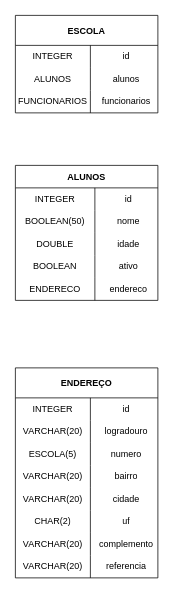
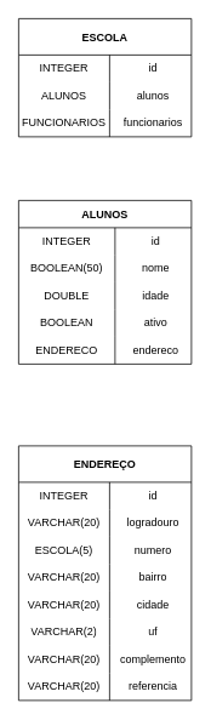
  <mxCell id="0" />
  <mxCell id="1" parent="0" />
  <mxCell id="2" value="ALUNOS" style="shape=table;startSize=30;container=1;collapsible=0;childLayout=tableLayout;fixedRows=1;rowLines=0;fontStyle=1;" vertex="1" parent="1"><mxGeometry x="20" y="220" width="190" height="180" as="geometry" /></mxCell>
  <mxCell id="3" value="" style="shape=tableRow;horizontal=0;startSize=0;swimlaneHead=0;swimlaneBody=0;top=0;left=0;bottom=0;right=0;collapsible=0;dropTarget=0;fillColor=none;points=[[0,0.5],[1,0.5]];portConstraint=eastwest;" vertex="1" parent="2"><mxGeometry y="30" width="190" height="30" as="geometry" /></mxCell>
  <mxCell id="4" value="INTEGER" style="shape=partialRectangle;html=1;whiteSpace=wrap;connectable=0;fillColor=none;top=0;left=0;bottom=0;right=0;overflow=hidden;pointerEvents=1;" vertex="1" parent="3"><mxGeometry width="106" height="30" as="geometry"><mxRectangle width="106" height="30" as="alternateBounds" /></mxGeometry></mxCell>
  <mxCell id="5" value="id" style="shape=partialRectangle;html=1;whiteSpace=wrap;connectable=0;fillColor=none;top=0;left=0;bottom=0;right=0;align=center;spacingLeft=6;overflow=hidden;" vertex="1" parent="3"><mxGeometry x="106" width="84" height="30" as="geometry"><mxRectangle width="84" height="30" as="alternateBounds" /></mxGeometry></mxCell>
  <mxCell id="6" value="" style="shape=tableRow;horizontal=0;startSize=0;swimlaneHead=0;swimlaneBody=0;top=0;left=0;bottom=0;right=0;collapsible=0;dropTarget=0;fillColor=none;points=[[0,0.5],[1,0.5]];portConstraint=eastwest;" vertex="1" parent="2"><mxGeometry y="60" width="190" height="30" as="geometry" /></mxCell>
  <mxCell id="7" value="BOOLEAN(50)" style="shape=partialRectangle;html=1;whiteSpace=wrap;connectable=0;fillColor=none;top=0;left=0;bottom=0;right=0;overflow=hidden;" vertex="1" parent="6"><mxGeometry width="106" height="30" as="geometry"><mxRectangle width="106" height="30" as="alternateBounds" /></mxGeometry></mxCell>
  <mxCell id="8" value="nome" style="shape=partialRectangle;html=1;whiteSpace=wrap;connectable=0;fillColor=none;top=0;left=0;bottom=0;right=0;align=center;spacingLeft=6;overflow=hidden;" vertex="1" parent="6"><mxGeometry x="106" width="84" height="30" as="geometry"><mxRectangle width="84" height="30" as="alternateBounds" /></mxGeometry></mxCell>
  <mxCell id="9" value="" style="shape=tableRow;horizontal=0;startSize=0;swimlaneHead=0;swimlaneBody=0;top=0;left=0;bottom=0;right=0;collapsible=0;dropTarget=0;fillColor=none;points=[[0,0.5],[1,0.5]];portConstraint=eastwest;" vertex="1" parent="2"><mxGeometry y="90" width="190" height="30" as="geometry" /></mxCell>
  <mxCell id="10" value="DOUBLE" style="shape=partialRectangle;html=1;whiteSpace=wrap;connectable=0;fillColor=none;top=0;left=0;bottom=0;right=0;overflow=hidden;" vertex="1" parent="9"><mxGeometry width="106" height="30" as="geometry"><mxRectangle width="106" height="30" as="alternateBounds" /></mxGeometry></mxCell>
  <mxCell id="11" value="idade" style="shape=partialRectangle;html=1;whiteSpace=wrap;connectable=0;fillColor=none;top=0;left=0;bottom=0;right=0;align=center;spacingLeft=6;overflow=hidden;" vertex="1" parent="9"><mxGeometry x="106" width="84" height="30" as="geometry"><mxRectangle width="84" height="30" as="alternateBounds" /></mxGeometry></mxCell>
  <mxCell id="12" style="shape=tableRow;horizontal=0;startSize=0;swimlaneHead=0;swimlaneBody=0;top=0;left=0;bottom=0;right=0;collapsible=0;dropTarget=0;fillColor=none;points=[[0,0.5],[1,0.5]];portConstraint=eastwest;" vertex="1" parent="2"><mxGeometry y="120" width="190" height="30" as="geometry" /></mxCell>
  <mxCell id="13" value="BOOLEAN" style="shape=partialRectangle;html=1;whiteSpace=wrap;connectable=0;fillColor=none;top=0;left=0;bottom=0;right=0;overflow=hidden;" vertex="1" parent="12"><mxGeometry width="106" height="30" as="geometry"><mxRectangle width="106" height="30" as="alternateBounds" /></mxGeometry></mxCell>
  <mxCell id="14" value="ativo" style="shape=partialRectangle;html=1;whiteSpace=wrap;connectable=0;fillColor=none;top=0;left=0;bottom=0;right=0;align=center;spacingLeft=6;overflow=hidden;" vertex="1" parent="12"><mxGeometry x="106" width="84" height="30" as="geometry"><mxRectangle width="84" height="30" as="alternateBounds" /></mxGeometry></mxCell>
  <mxCell id="15" style="shape=tableRow;horizontal=0;startSize=0;swimlaneHead=0;swimlaneBody=0;top=0;left=0;bottom=0;right=0;collapsible=0;dropTarget=0;fillColor=none;points=[[0,0.5],[1,0.5]];portConstraint=eastwest;" vertex="1" parent="2"><mxGeometry y="150" width="190" height="30" as="geometry" /></mxCell>
  <mxCell id="16" value="ENDERECO" style="shape=partialRectangle;html=1;whiteSpace=wrap;connectable=0;fillColor=none;top=0;left=0;bottom=0;right=0;overflow=hidden;" vertex="1" parent="15"><mxGeometry width="106" height="30" as="geometry"><mxRectangle width="106" height="30" as="alternateBounds" /></mxGeometry></mxCell>
  <mxCell id="17" value="endereco" style="shape=partialRectangle;html=1;whiteSpace=wrap;connectable=0;fillColor=none;top=0;left=0;bottom=0;right=0;align=center;spacingLeft=6;overflow=hidden;" vertex="1" parent="15"><mxGeometry x="106" width="84" height="30" as="geometry"><mxRectangle width="84" height="30" as="alternateBounds" /></mxGeometry></mxCell>
  <mxCell id="18" value="ESCOLA" style="shape=table;startSize=40;container=1;collapsible=0;childLayout=tableLayout;fixedRows=1;rowLines=0;fontStyle=1;" vertex="1" parent="1"><mxGeometry x="20" y="20" width="190" height="130" as="geometry" /></mxCell>
  <mxCell id="19" value="" style="shape=tableRow;horizontal=0;startSize=0;swimlaneHead=0;swimlaneBody=0;top=0;left=0;bottom=0;right=0;collapsible=0;dropTarget=0;fillColor=none;points=[[0,0.5],[1,0.5]];portConstraint=eastwest;" vertex="1" parent="18"><mxGeometry y="40" width="190" height="30" as="geometry" /></mxCell>
  <mxCell id="20" value="INTEGER" style="shape=partialRectangle;html=1;whiteSpace=wrap;connectable=0;fillColor=none;top=0;left=0;bottom=0;right=0;overflow=hidden;pointerEvents=1;" vertex="1" parent="19"><mxGeometry width="100" height="30" as="geometry"><mxRectangle width="100" height="30" as="alternateBounds" /></mxGeometry></mxCell>
  <mxCell id="21" value="id" style="shape=partialRectangle;html=1;whiteSpace=wrap;connectable=0;fillColor=none;top=0;left=0;bottom=0;right=0;align=center;spacingLeft=6;overflow=hidden;" vertex="1" parent="19"><mxGeometry x="100" width="90" height="30" as="geometry"><mxRectangle width="90" height="30" as="alternateBounds" /></mxGeometry></mxCell>
  <mxCell id="22" style="shape=tableRow;horizontal=0;startSize=0;swimlaneHead=0;swimlaneBody=0;top=0;left=0;bottom=0;right=0;collapsible=0;dropTarget=0;fillColor=none;points=[[0,0.5],[1,0.5]];portConstraint=eastwest;" vertex="1" parent="18"><mxGeometry y="70" width="190" height="30" as="geometry" /></mxCell>
  <mxCell id="23" value="ALUNOS" style="shape=partialRectangle;html=1;whiteSpace=wrap;connectable=0;fillColor=none;top=0;left=0;bottom=0;right=0;overflow=hidden;" vertex="1" parent="22"><mxGeometry width="100" height="30" as="geometry"><mxRectangle width="100" height="30" as="alternateBounds" /></mxGeometry></mxCell>
  <mxCell id="24" value="alunos" style="shape=partialRectangle;html=1;whiteSpace=wrap;connectable=0;fillColor=none;top=0;left=0;bottom=0;right=0;align=center;spacingLeft=6;overflow=hidden;" vertex="1" parent="22"><mxGeometry x="100" width="90" height="30" as="geometry"><mxRectangle width="90" height="30" as="alternateBounds" /></mxGeometry></mxCell>
  <mxCell id="25" style="shape=tableRow;horizontal=0;startSize=0;swimlaneHead=0;swimlaneBody=0;top=0;left=0;bottom=0;right=0;collapsible=0;dropTarget=0;fillColor=none;points=[[0,0.5],[1,0.5]];portConstraint=eastwest;" vertex="1" parent="18"><mxGeometry y="100" width="190" height="30" as="geometry" /></mxCell>
  <mxCell id="26" value="FUNCIONARIOS" style="shape=partialRectangle;html=1;whiteSpace=wrap;connectable=0;fillColor=none;top=0;left=0;bottom=0;right=0;overflow=hidden;" vertex="1" parent="25"><mxGeometry width="100" height="30" as="geometry"><mxRectangle width="100" height="30" as="alternateBounds" /></mxGeometry></mxCell>
  <mxCell id="27" value="funcionarios" style="shape=partialRectangle;html=1;whiteSpace=wrap;connectable=0;fillColor=none;top=0;left=0;bottom=0;right=0;align=center;spacingLeft=6;overflow=hidden;" vertex="1" parent="25"><mxGeometry x="100" width="90" height="30" as="geometry"><mxRectangle width="90" height="30" as="alternateBounds" /></mxGeometry></mxCell>
  <mxCell id="28" value="ENDEREÇO" style="shape=table;startSize=40;container=1;collapsible=0;childLayout=tableLayout;fixedRows=1;rowLines=0;fontStyle=1;" vertex="1" parent="1"><mxGeometry x="20" y="490" width="190" height="280" as="geometry" /></mxCell>
  <mxCell id="29" value="" style="shape=tableRow;horizontal=0;startSize=0;swimlaneHead=0;swimlaneBody=0;top=0;left=0;bottom=0;right=0;collapsible=0;dropTarget=0;fillColor=none;points=[[0,0.5],[1,0.5]];portConstraint=eastwest;" vertex="1" parent="28"><mxGeometry y="40" width="190" height="30" as="geometry" /></mxCell>
  <mxCell id="30" value="INTEGER" style="shape=partialRectangle;html=1;whiteSpace=wrap;connectable=0;fillColor=none;top=0;left=0;bottom=0;right=0;overflow=hidden;pointerEvents=1;" vertex="1" parent="29"><mxGeometry width="100" height="30" as="geometry"><mxRectangle width="100" height="30" as="alternateBounds" /></mxGeometry></mxCell>
  <mxCell id="31" value="id" style="shape=partialRectangle;html=1;whiteSpace=wrap;connectable=0;fillColor=none;top=0;left=0;bottom=0;right=0;align=center;spacingLeft=6;overflow=hidden;" vertex="1" parent="29"><mxGeometry x="100" width="90" height="30" as="geometry"><mxRectangle width="90" height="30" as="alternateBounds" /></mxGeometry></mxCell>
  <mxCell id="32" value="" style="shape=tableRow;horizontal=0;startSize=0;swimlaneHead=0;swimlaneBody=0;top=0;left=0;bottom=0;right=0;collapsible=0;dropTarget=0;fillColor=none;points=[[0,0.5],[1,0.5]];portConstraint=eastwest;" vertex="1" parent="28"><mxGeometry y="70" width="190" height="30" as="geometry" /></mxCell>
  <mxCell id="33" value="VARCHAR(20)" style="shape=partialRectangle;html=1;whiteSpace=wrap;connectable=0;fillColor=none;top=0;left=0;bottom=0;right=0;overflow=hidden;" vertex="1" parent="32"><mxGeometry width="100" height="30" as="geometry"><mxRectangle width="100" height="30" as="alternateBounds" /></mxGeometry></mxCell>
  <mxCell id="34" value="logradouro" style="shape=partialRectangle;html=1;whiteSpace=wrap;connectable=0;fillColor=none;top=0;left=0;bottom=0;right=0;align=center;spacingLeft=6;overflow=hidden;" vertex="1" parent="32"><mxGeometry x="100" width="90" height="30" as="geometry"><mxRectangle width="90" height="30" as="alternateBounds" /></mxGeometry></mxCell>
  <mxCell id="35" value="" style="shape=tableRow;horizontal=0;startSize=0;swimlaneHead=0;swimlaneBody=0;top=0;left=0;bottom=0;right=0;collapsible=0;dropTarget=0;fillColor=none;points=[[0,0.5],[1,0.5]];portConstraint=eastwest;" vertex="1" parent="28"><mxGeometry y="100" width="190" height="30" as="geometry" /></mxCell>
  <mxCell id="36" value="ESCOLA(5)" style="shape=partialRectangle;html=1;whiteSpace=wrap;connectable=0;fillColor=none;top=0;left=0;bottom=0;right=0;overflow=hidden;" vertex="1" parent="35"><mxGeometry width="100" height="30" as="geometry"><mxRectangle width="100" height="30" as="alternateBounds" /></mxGeometry></mxCell>
  <mxCell id="37" value="numero" style="shape=partialRectangle;html=1;whiteSpace=wrap;connectable=0;fillColor=none;top=0;left=0;bottom=0;right=0;align=center;spacingLeft=6;overflow=hidden;" vertex="1" parent="35"><mxGeometry x="100" width="90" height="30" as="geometry"><mxRectangle width="90" height="30" as="alternateBounds" /></mxGeometry></mxCell>
  <mxCell id="38" style="shape=tableRow;horizontal=0;startSize=0;swimlaneHead=0;swimlaneBody=0;top=0;left=0;bottom=0;right=0;collapsible=0;dropTarget=0;fillColor=none;points=[[0,0.5],[1,0.5]];portConstraint=eastwest;" vertex="1" parent="28"><mxGeometry y="130" width="190" height="30" as="geometry" /></mxCell>
  <mxCell id="39" value="VARCHAR(20)" style="shape=partialRectangle;html=1;whiteSpace=wrap;connectable=0;fillColor=none;top=0;left=0;bottom=0;right=0;overflow=hidden;" vertex="1" parent="38"><mxGeometry width="100" height="30" as="geometry"><mxRectangle width="100" height="30" as="alternateBounds" /></mxGeometry></mxCell>
  <mxCell id="40" value="bairro" style="shape=partialRectangle;html=1;whiteSpace=wrap;connectable=0;fillColor=none;top=0;left=0;bottom=0;right=0;align=center;spacingLeft=6;overflow=hidden;" vertex="1" parent="38"><mxGeometry x="100" width="90" height="30" as="geometry"><mxRectangle width="90" height="30" as="alternateBounds" /></mxGeometry></mxCell>
  <mxCell id="41" style="shape=tableRow;horizontal=0;startSize=0;swimlaneHead=0;swimlaneBody=0;top=0;left=0;bottom=0;right=0;collapsible=0;dropTarget=0;fillColor=none;points=[[0,0.5],[1,0.5]];portConstraint=eastwest;" vertex="1" parent="28"><mxGeometry y="160" width="190" height="30" as="geometry" /></mxCell>
  <mxCell id="42" value="VARCHAR(20)" style="shape=partialRectangle;html=1;whiteSpace=wrap;connectable=0;fillColor=none;top=0;left=0;bottom=0;right=0;overflow=hidden;" vertex="1" parent="41"><mxGeometry width="100" height="30" as="geometry"><mxRectangle width="100" height="30" as="alternateBounds" /></mxGeometry></mxCell>
  <mxCell id="43" value="cidade" style="shape=partialRectangle;html=1;whiteSpace=wrap;connectable=0;fillColor=none;top=0;left=0;bottom=0;right=0;align=center;spacingLeft=6;overflow=hidden;" vertex="1" parent="41"><mxGeometry x="100" width="90" height="30" as="geometry"><mxRectangle width="90" height="30" as="alternateBounds" /></mxGeometry></mxCell>
  <mxCell id="44" style="shape=tableRow;horizontal=0;startSize=0;swimlaneHead=0;swimlaneBody=0;top=0;left=0;bottom=0;right=0;collapsible=0;dropTarget=0;fillColor=none;points=[[0,0.5],[1,0.5]];portConstraint=eastwest;" vertex="1" parent="28"><mxGeometry y="190" width="190" height="30" as="geometry" /></mxCell>
- <mxCell id="45" value="CHAR(2)" style="shape=partialRectangle;html=1;whiteSpace=wrap;connectable=0;fillColor=none;top=0;left=0;bottom=0;right=0;overflow=hidden;" vertex="1" parent="44"><mxGeometry width="100" height="30" as="geometry"><mxRectangle width="100" height="30" as="alternateBounds" /></mxGeometry></mxCell>
+ <mxCell id="45" value="VARCHAR(2)" style="shape=partialRectangle;html=1;whiteSpace=wrap;connectable=0;fillColor=none;top=0;left=0;bottom=0;right=0;overflow=hidden;" vertex="1" parent="44"><mxGeometry width="100" height="30" as="geometry"><mxRectangle width="100" height="30" as="alternateBounds" /></mxGeometry></mxCell>
  <mxCell id="46" value="uf" style="shape=partialRectangle;html=1;whiteSpace=wrap;connectable=0;fillColor=none;top=0;left=0;bottom=0;right=0;align=center;spacingLeft=6;overflow=hidden;" vertex="1" parent="44"><mxGeometry x="100" width="90" height="30" as="geometry"><mxRectangle width="90" height="30" as="alternateBounds" /></mxGeometry></mxCell>
  <mxCell id="47" style="shape=tableRow;horizontal=0;startSize=0;swimlaneHead=0;swimlaneBody=0;top=0;left=0;bottom=0;right=0;collapsible=0;dropTarget=0;fillColor=none;points=[[0,0.5],[1,0.5]];portConstraint=eastwest;" vertex="1" parent="28"><mxGeometry y="220" width="190" height="30" as="geometry" /></mxCell>
  <mxCell id="48" value="VARCHAR(20)" style="shape=partialRectangle;html=1;whiteSpace=wrap;connectable=0;fillColor=none;top=0;left=0;bottom=0;right=0;overflow=hidden;" vertex="1" parent="47"><mxGeometry width="100" height="30" as="geometry"><mxRectangle width="100" height="30" as="alternateBounds" /></mxGeometry></mxCell>
  <mxCell id="49" value="complemento" style="shape=partialRectangle;html=1;whiteSpace=wrap;connectable=0;fillColor=none;top=0;left=0;bottom=0;right=0;align=center;spacingLeft=6;overflow=hidden;" vertex="1" parent="47"><mxGeometry x="100" width="90" height="30" as="geometry"><mxRectangle width="90" height="30" as="alternateBounds" /></mxGeometry></mxCell>
  <mxCell id="50" style="shape=tableRow;horizontal=0;startSize=0;swimlaneHead=0;swimlaneBody=0;top=0;left=0;bottom=0;right=0;collapsible=0;dropTarget=0;fillColor=none;points=[[0,0.5],[1,0.5]];portConstraint=eastwest;" vertex="1" parent="28"><mxGeometry y="250" width="190" height="30" as="geometry" /></mxCell>
  <mxCell id="51" value="VARCHAR(20)" style="shape=partialRectangle;html=1;whiteSpace=wrap;connectable=0;fillColor=none;top=0;left=0;bottom=0;right=0;overflow=hidden;" vertex="1" parent="50"><mxGeometry width="100" height="30" as="geometry"><mxRectangle width="100" height="30" as="alternateBounds" /></mxGeometry></mxCell>
  <mxCell id="52" value="referencia" style="shape=partialRectangle;html=1;whiteSpace=wrap;connectable=0;fillColor=none;top=0;left=0;bottom=0;right=0;align=center;spacingLeft=6;overflow=hidden;" vertex="1" parent="50"><mxGeometry x="100" width="90" height="30" as="geometry"><mxRectangle width="90" height="30" as="alternateBounds" /></mxGeometry></mxCell>
